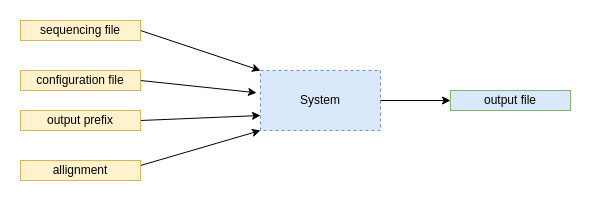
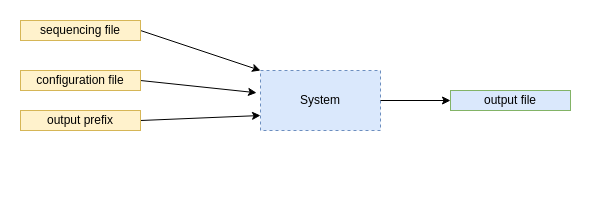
  <mxCell id="0" />
  <mxCell id="1" parent="0" />
  <mxCell id="2" value="System" style="rounded=0;whiteSpace=wrap;html=1;fillColor=#dae8fc;strokeColor=#6c8ebf;dashed=1;" vertex="1" parent="1"><mxGeometry x="260" y="70" width="120" height="60" as="geometry" /></mxCell>
  <mxCell id="3" value="" style="endArrow=classic;html=1;rounded=0;entryX=0;entryY=0;entryDx=0;entryDy=0;exitX=1;exitY=0.5;exitDx=0;exitDy=0;" edge="1" parent="1" source="7" target="2"><mxGeometry width="50" height="50" relative="1" as="geometry"><mxPoint x="140" y="20" as="sourcePoint" /><mxPoint x="370" y="110" as="targetPoint" /></mxGeometry></mxCell>
  <mxCell id="4" value="" style="endArrow=classic;html=1;rounded=0;entryX=-0.033;entryY=0.371;entryDx=0;entryDy=0;exitX=1;exitY=0.5;exitDx=0;exitDy=0;entryPerimeter=0;" edge="1" parent="1" source="8" target="2"><mxGeometry width="50" height="50" relative="1" as="geometry"><mxPoint x="150" y="80" as="sourcePoint" /><mxPoint x="250" y="110" as="targetPoint" /></mxGeometry></mxCell>
  <mxCell id="5" value="" style="endArrow=classic;html=1;rounded=0;entryX=0;entryY=0.75;entryDx=0;entryDy=0;exitX=1;exitY=0.5;exitDx=0;exitDy=0;" edge="1" parent="1" source="9" target="2"><mxGeometry width="50" height="50" relative="1" as="geometry"><mxPoint x="150" y="120" as="sourcePoint" /><mxPoint x="280" y="100" as="targetPoint" /></mxGeometry></mxCell>
- <mxCell id="6" value="" style="endArrow=classic;html=1;rounded=0;entryX=0;entryY=1;entryDx=0;entryDy=0;exitX=1;exitY=0.25;exitDx=0;exitDy=0;" edge="1" parent="1" source="10" target="2"><mxGeometry width="50" height="50" relative="1" as="geometry"><mxPoint x="160" y="160" as="sourcePoint" /><mxPoint x="280" y="115" as="targetPoint" /></mxGeometry></mxCell>
  <mxCell id="7" value="sequencing file" style="rounded=0;whiteSpace=wrap;html=1;fillColor=#fff2cc;strokeColor=#d6b656;" vertex="1" parent="1"><mxGeometry x="20" y="20" width="120" height="20" as="geometry" /></mxCell>
  <mxCell id="8" value="configuration file" style="rounded=0;whiteSpace=wrap;html=1;fillColor=#fff2cc;strokeColor=#d6b656;" vertex="1" parent="1"><mxGeometry x="20" y="70" width="120" height="20" as="geometry" /></mxCell>
  <mxCell id="9" value="output prefix" style="rounded=0;whiteSpace=wrap;html=1;fillColor=#fff2cc;strokeColor=#d6b656;" vertex="1" parent="1"><mxGeometry x="20" y="110" width="120" height="20" as="geometry" /></mxCell>
- <mxCell id="10" value="allignment" style="rounded=0;whiteSpace=wrap;html=1;fillColor=#fff2cc;strokeColor=#d6b656;" vertex="1" parent="1"><mxGeometry x="20" y="160" width="120" height="20" as="geometry" /></mxCell>
  <mxCell id="11" value="output file" style="rounded=0;whiteSpace=wrap;html=1;fillColor=#dae8fc;strokeColor=#82b366;" vertex="1" parent="1"><mxGeometry x="450" y="90" width="120" height="20" as="geometry" /></mxCell>
  <mxCell id="12" value="" style="endArrow=classic;html=1;rounded=0;entryX=0;entryY=0.5;entryDx=0;entryDy=0;exitX=1;exitY=0.5;exitDx=0;exitDy=0;" edge="1" parent="1" source="2" target="11"><mxGeometry width="50" height="50" relative="1" as="geometry"><mxPoint x="150" y="130" as="sourcePoint" /><mxPoint x="270" y="125" as="targetPoint" /></mxGeometry></mxCell>
